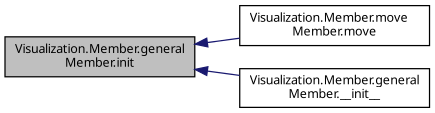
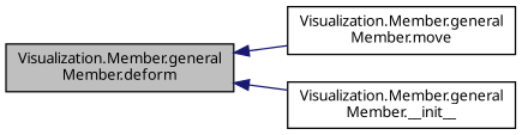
  digraph {
    fontname="Noto Sans"
    rankdir=LR
    node [color=black fillcolor=white fontname="Noto Sans" fontsize=10 shape=record style=filled]
    edge [color=midnightblue dir=back fontname="Noto Sans" fontsize=10 labelfontname=Helvetica labelfontsize=10 style=solid]
-   n1 [fillcolor=grey75 fontcolor=black height=0.2 label="Visualization.Member.general\lMember.init" width=0.4]
-   n2 [height=0.2 label="Visualization.Member.move\lMember.move" width=0.4]
+   n1 [fillcolor=grey75 fontcolor=black height=0.2 label="Visualization.Member.general\lMember.deform" width=0.4]
+   n2 [height=0.2 label="Visualization.Member.general\lMember.move" width=0.4]
    n3 [height=0.2 label="Visualization.Member.general\lMember.__init__" width=0.4]
    n1 -> n2
    n1 -> n3
  }
